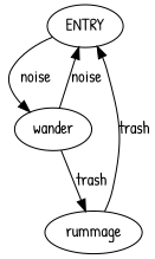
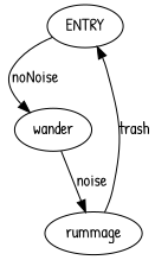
  digraph {
    fontname="Patrick Hand"
    node [fontname="Patrick Hand"]
    edge [fontname="Patrick Hand"]
    n1 [label=ENTRY]
    n2 [label=wander]
    n3 [label=rummage]
-   n1 -> n2 [label=noise]
-   n2 -> n1 [label=noise]
-   n2 -> n3 [label=trash]
+   n1 -> n2 [label=noNoise]
+   n2 -> n3 [label=noise]
    n3 -> n1 [label=trash]
  }
